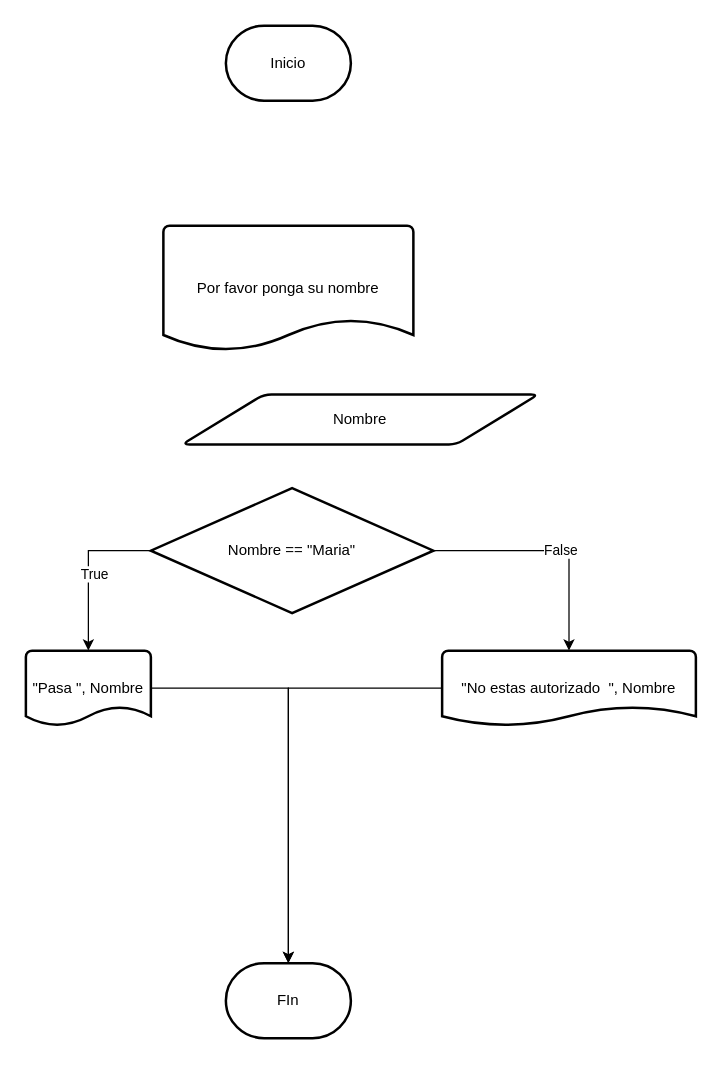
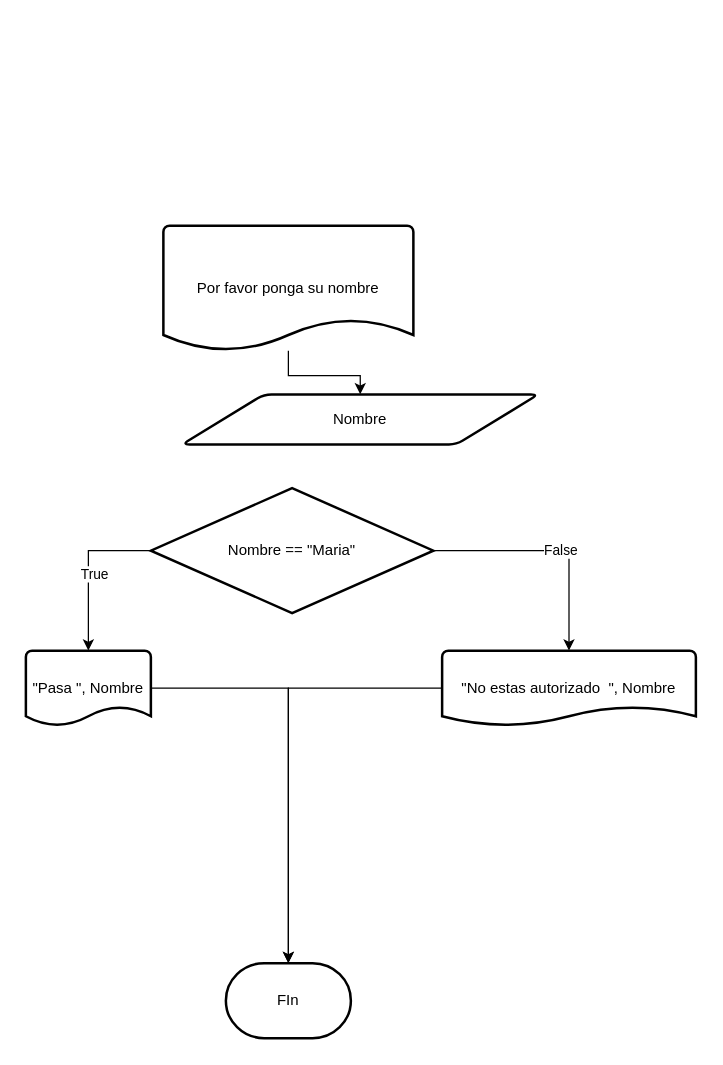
  <mxCell id="0" />
  <mxCell id="1" parent="0" />
- <mxCell id="2" value="Inicio" style="strokeWidth=2;html=1;shape=mxgraph.flowchart.terminator;whiteSpace=wrap;" vertex="1" parent="1"><mxGeometry x="180" y="20" width="100" height="60" as="geometry" /></mxCell>
  <mxCell id="3" value="&lt;div&gt;FIn&lt;/div&gt;" style="strokeWidth=2;html=1;shape=mxgraph.flowchart.terminator;whiteSpace=wrap;" vertex="1" parent="1"><mxGeometry x="180" y="770" width="100" height="60" as="geometry" /></mxCell>
+ <mxCell id="4" style="edgeStyle=orthogonalEdgeStyle;rounded=0;orthogonalLoop=1;jettySize=auto;html=1;" edge="1" parent="1" source="5" target="6"><mxGeometry relative="1" as="geometry" /></mxCell>
  <mxCell id="5" value="Por favor ponga su nombre" style="strokeWidth=2;html=1;shape=mxgraph.flowchart.document2;whiteSpace=wrap;size=0.25;" vertex="1" parent="1"><mxGeometry x="130" y="180" width="200" height="100" as="geometry" /></mxCell>
  <mxCell id="6" value="&lt;font style=&quot;color: light-dark(rgb(0, 0, 0), rgb(255, 0, 0));&quot;&gt;Nombre&lt;/font&gt;" style="shape=parallelogram;html=1;strokeWidth=2;perimeter=parallelogramPerimeter;whiteSpace=wrap;rounded=1;arcSize=12;size=0.23;" vertex="1" parent="1"><mxGeometry x="145" y="315" width="285" height="40" as="geometry" /></mxCell>
  <mxCell id="7" value="&quot;Pasa &quot;, &lt;font style=&quot;color: light-dark(rgb(0, 0, 0), rgb(255, 0, 0));&quot;&gt;Nombre&lt;/font&gt;" style="strokeWidth=2;html=1;shape=mxgraph.flowchart.document2;whiteSpace=wrap;size=0.25;" vertex="1" parent="1"><mxGeometry x="20" y="520" width="100" height="60" as="geometry" /></mxCell>
  <mxCell id="8" style="edgeStyle=orthogonalEdgeStyle;rounded=0;orthogonalLoop=1;jettySize=auto;html=1;entryX=0.5;entryY=0;entryDx=0;entryDy=0;entryPerimeter=0;" edge="1" parent="1" source="10" target="11"><mxGeometry relative="1" as="geometry"><mxPoint x="406" y="510" as="targetPoint" /></mxGeometry></mxCell>
  <mxCell id="9" value="False" style="edgeLabel;html=1;align=center;verticalAlign=middle;resizable=0;points=[];" vertex="1" connectable="0" parent="8"><mxGeometry x="0.072" y="1" relative="1" as="geometry"><mxPoint as="offset" /></mxGeometry></mxCell>
  <mxCell id="10" value="&lt;font style=&quot;color: light-dark(rgb(0, 0, 0), rgb(255, 0, 0));&quot;&gt;Nombre &lt;/font&gt;== &quot;Maria&quot;" style="strokeWidth=2;html=1;shape=mxgraph.flowchart.decision;whiteSpace=wrap;" vertex="1" parent="1"><mxGeometry x="120" y="390" width="226" height="100" as="geometry" /></mxCell>
  <mxCell id="11" value="&quot;No estas autorizado&amp;nbsp; &quot;, &lt;font style=&quot;color: light-dark(rgb(0, 0, 0), rgb(255, 0, 0));&quot;&gt;Nombre&lt;/font&gt;" style="strokeWidth=2;html=1;shape=mxgraph.flowchart.document2;whiteSpace=wrap;size=0.25;" vertex="1" parent="1"><mxGeometry x="353" y="520" width="203" height="60" as="geometry" /></mxCell>
  <mxCell id="12" style="edgeStyle=orthogonalEdgeStyle;rounded=0;orthogonalLoop=1;jettySize=auto;html=1;exitX=0;exitY=0.5;exitDx=0;exitDy=0;exitPerimeter=0;entryX=0.5;entryY=0;entryDx=0;entryDy=0;entryPerimeter=0;" edge="1" parent="1" source="10" target="7"><mxGeometry relative="1" as="geometry" /></mxCell>
  <mxCell id="13" value="True" style="edgeLabel;html=1;align=center;verticalAlign=middle;resizable=0;points=[];" vertex="1" connectable="0" parent="12"><mxGeometry x="0.04" y="4" relative="1" as="geometry"><mxPoint as="offset" /></mxGeometry></mxCell>
  <mxCell id="14" style="edgeStyle=orthogonalEdgeStyle;rounded=0;orthogonalLoop=1;jettySize=auto;html=1;entryX=0.5;entryY=0;entryDx=0;entryDy=0;entryPerimeter=0;" edge="1" parent="1" source="7" target="3"><mxGeometry relative="1" as="geometry" /></mxCell>
  <mxCell id="15" style="edgeStyle=orthogonalEdgeStyle;rounded=0;orthogonalLoop=1;jettySize=auto;html=1;entryX=0.5;entryY=0;entryDx=0;entryDy=0;entryPerimeter=0;" edge="1" parent="1" source="11" target="3"><mxGeometry relative="1" as="geometry" /></mxCell>
